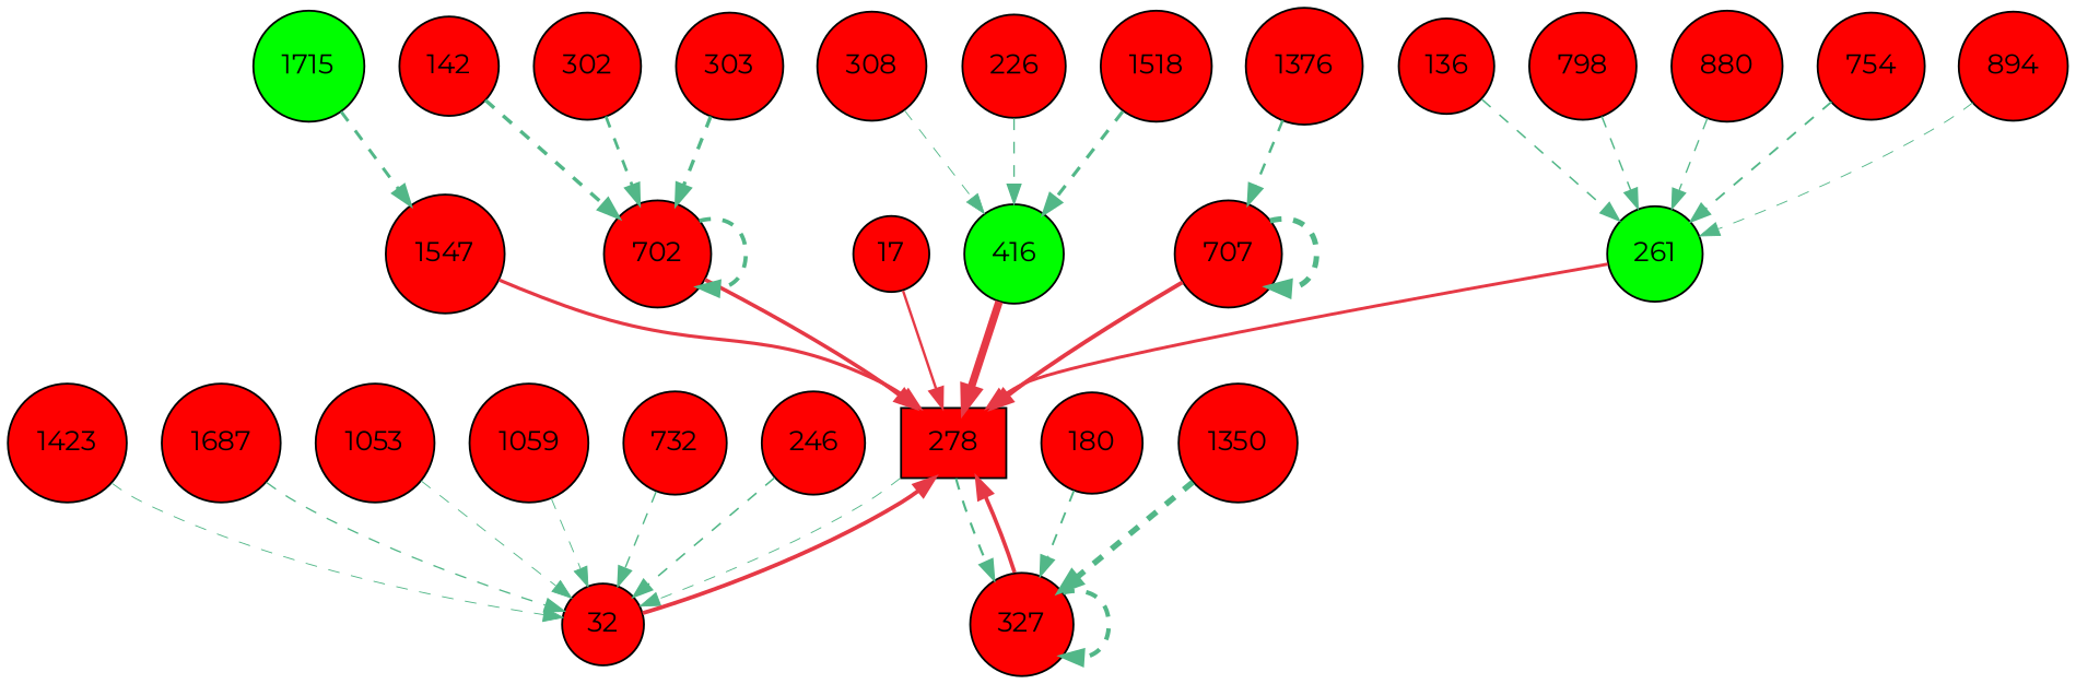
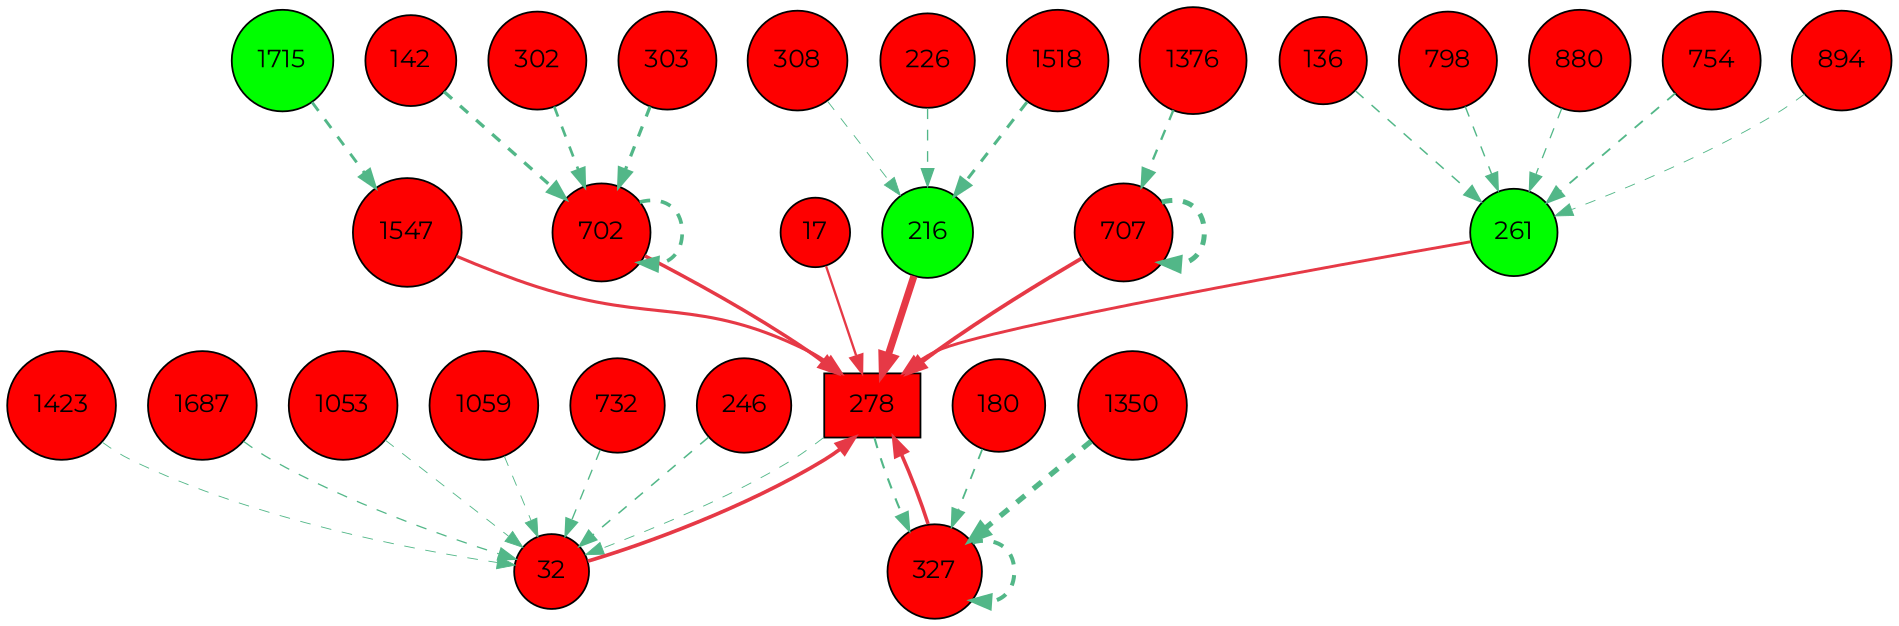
  digraph {
    fontname=Montserrat
    rankdir=TB
    node [fillcolor="#fe0000" fontname=Montserrat shape=circle style=filled]
    edge [color="#52b788" fontname=Montserrat penwidth=0.50 style=dashed]
    n1 [fillcolor="#00fe00" label=261]
    n2 [label=278 shape=box]
    n3 [label=32]
    n4 [label=327]
    n5 [label=136]
    n6 [label=1547]
    n7 [label=142]
    n8 [label=702]
    n9 [label=1423]
    n10 [label=17]
    n11 [label=1687]
    n12 [label=1053]
    n13 [label=798]
    n14 [label=1059]
    n15 [label=302]
    n16 [label=303]
    n17 [fillcolor="#00fe00" label=1715]
    n18 [label=180]
    n19 [label=308]
-   n20 [fillcolor="#00fe00" label=416]
+   n20 [fillcolor="#00fe00" label=216]
    n21 [label=707]
    n22 [label=1350]
    n23 [label=732]
    n24 [label=1376]
    n25 [label=226]
    n26 [label=1518]
    n27 [label=880]
    n28 [label=754]
    n29 [label=246]
    n30 [label=894]
    n1 -> n2 [color="#e63946" penwidth=1.63 style=""]
    n2 -> n3
    n2 -> n4 [penwidth=1.19]
    n3 -> n2 [color="#e63946" penwidth=2.07 style=""]
    n4 -> n2 [color="#e63946" penwidth=2.01 style=""]
    n4 -> n4 [penwidth=2.25]
    n5 -> n1 [penwidth=0.83]
    n6 -> n2 [color="#e63946" penwidth=1.74 style=""]
    n7 -> n8 [penwidth=1.87]
    n8 -> n2 [color="#e63946" penwidth=1.97 style=""]
    n8 -> n8 [penwidth=2.07]
    n9 -> n3
    n10 -> n2 [color="#e63946" penwidth=1.31 style=""]
    n11 -> n3 [penwidth=0.72]
    n12 -> n3
    n13 -> n1 [penwidth=0.79]
    n14 -> n3
    n15 -> n8 [penwidth=1.52]
    n16 -> n8 [penwidth=1.82]
    n17 -> n6 [penwidth=1.63]
    n18 -> n4 [penwidth=1.01]
    n19 -> n20
    n20 -> n2 [color="#e63946" penwidth=4.00 style=""]
    n21 -> n2 [color="#e63946" penwidth=2.13 style=""]
    n21 -> n21 [penwidth=2.81]
    n22 -> n4 [penwidth=3.00]
    n23 -> n3 [penwidth=0.76]
    n24 -> n21 [penwidth=1.32]
    n25 -> n20 [penwidth=0.75]
    n26 -> n20 [penwidth=1.72]
    n27 -> n1 [penwidth=0.72]
    n28 -> n1 [penwidth=1.02]
    n29 -> n3 [penwidth=0.86]
    n30 -> n1
  }
